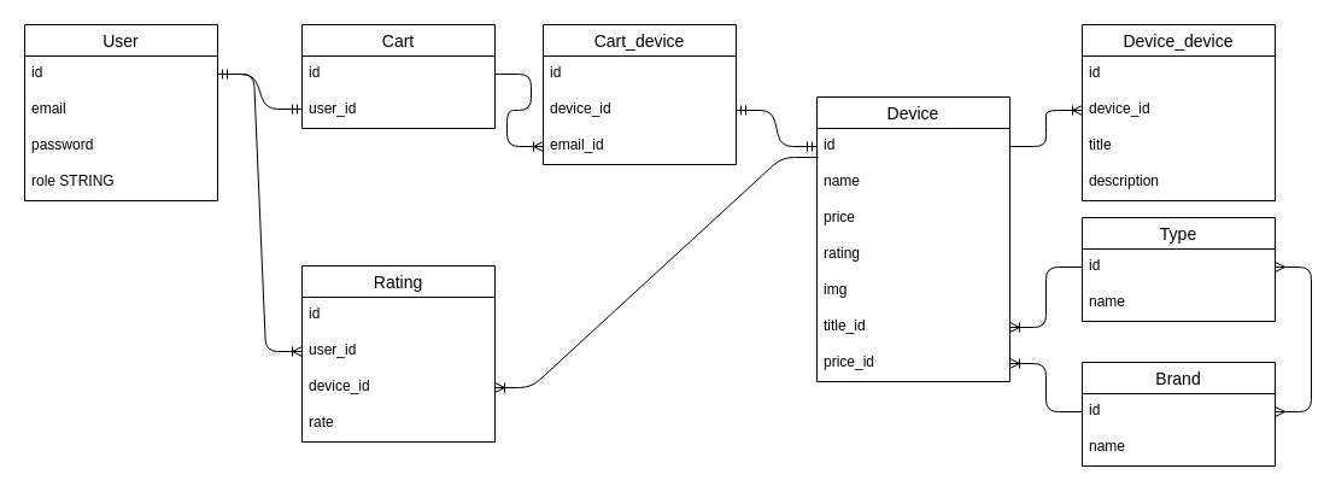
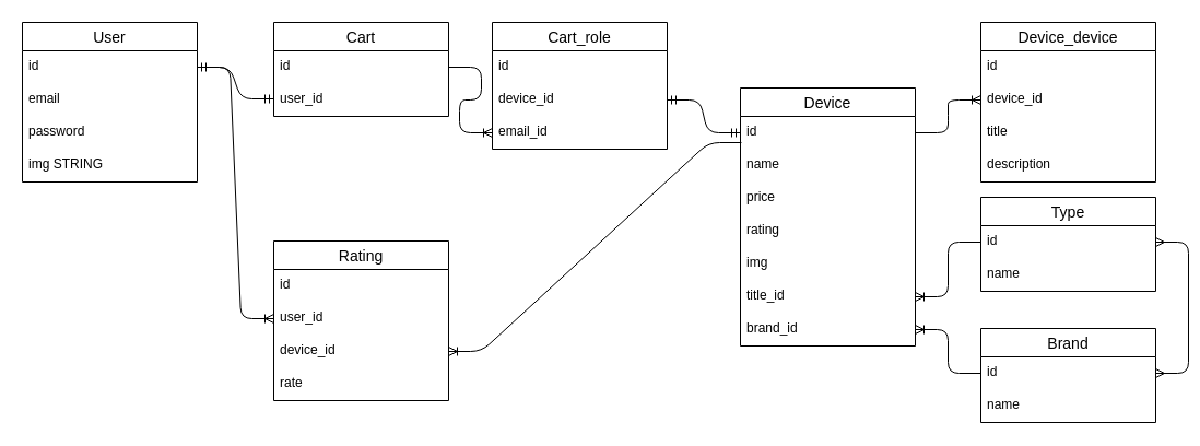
  <mxCell id="0" />
  <mxCell id="1" parent="0" />
  <mxCell id="2" value="User" style="swimlane;fontStyle=0;childLayout=stackLayout;horizontal=1;startSize=26;horizontalStack=0;resizeParent=1;resizeParentMax=0;resizeLast=0;collapsible=1;marginBottom=0;align=center;fontSize=14;" vertex="1" parent="1"><mxGeometry x="20" y="20" width="160" height="146" as="geometry" /></mxCell>
  <mxCell id="3" value="id" style="text;strokeColor=none;fillColor=none;spacingLeft=4;spacingRight=4;overflow=hidden;rotatable=0;points=[[0,0.5],[1,0.5]];portConstraint=eastwest;fontSize=12;" vertex="1" parent="2"><mxGeometry y="26" width="160" height="30" as="geometry" /></mxCell>
  <mxCell id="4" value="email" style="text;strokeColor=none;fillColor=none;spacingLeft=4;spacingRight=4;overflow=hidden;rotatable=0;points=[[0,0.5],[1,0.5]];portConstraint=eastwest;fontSize=12;" vertex="1" parent="2"><mxGeometry y="56" width="160" height="30" as="geometry" /></mxCell>
  <mxCell id="5" value="password" style="text;strokeColor=none;fillColor=none;spacingLeft=4;spacingRight=4;overflow=hidden;rotatable=0;points=[[0,0.5],[1,0.5]];portConstraint=eastwest;fontSize=12;" vertex="1" parent="2"><mxGeometry y="86" width="160" height="30" as="geometry" /></mxCell>
- <mxCell id="6" value="role STRING" style="text;strokeColor=none;fillColor=none;spacingLeft=4;spacingRight=4;overflow=hidden;rotatable=0;points=[[0,0.5],[1,0.5]];portConstraint=eastwest;fontSize=12;" vertex="1" parent="2"><mxGeometry y="116" width="160" height="30" as="geometry" /></mxCell>
+ <mxCell id="6" value="img STRING" style="text;strokeColor=none;fillColor=none;spacingLeft=4;spacingRight=4;overflow=hidden;rotatable=0;points=[[0,0.5],[1,0.5]];portConstraint=eastwest;fontSize=12;" vertex="1" parent="2"><mxGeometry y="116" width="160" height="30" as="geometry" /></mxCell>
  <mxCell id="7" value="Cart" style="swimlane;fontStyle=0;childLayout=stackLayout;horizontal=1;startSize=26;horizontalStack=0;resizeParent=1;resizeParentMax=0;resizeLast=0;collapsible=1;marginBottom=0;align=center;fontSize=14;" vertex="1" parent="1"><mxGeometry x="250" y="20" width="160" height="86" as="geometry" /></mxCell>
  <mxCell id="8" value="id" style="text;strokeColor=none;fillColor=none;spacingLeft=4;spacingRight=4;overflow=hidden;rotatable=0;points=[[0,0.5],[1,0.5]];portConstraint=eastwest;fontSize=12;" vertex="1" parent="7"><mxGeometry y="26" width="160" height="30" as="geometry" /></mxCell>
  <mxCell id="9" value="user_id" style="text;strokeColor=none;fillColor=none;spacingLeft=4;spacingRight=4;overflow=hidden;rotatable=0;points=[[0,0.5],[1,0.5]];portConstraint=eastwest;fontSize=12;" vertex="1" parent="7"><mxGeometry y="56" width="160" height="30" as="geometry" /></mxCell>
  <mxCell id="10" value="" style="edgeStyle=entityRelationEdgeStyle;fontSize=12;html=1;endArrow=ERmandOne;startArrow=ERmandOne;exitX=1;exitY=0.5;exitDx=0;exitDy=0;" edge="1" parent="1" source="3"><mxGeometry width="100" height="100" relative="1" as="geometry"><mxPoint x="150" y="190" as="sourcePoint" /><mxPoint x="250" y="90" as="targetPoint" /></mxGeometry></mxCell>
  <mxCell id="11" value="Device" style="swimlane;fontStyle=0;childLayout=stackLayout;horizontal=1;startSize=26;horizontalStack=0;resizeParent=1;resizeParentMax=0;resizeLast=0;collapsible=1;marginBottom=0;align=center;fontSize=14;" vertex="1" parent="1"><mxGeometry x="677" y="80" width="160" height="236" as="geometry" /></mxCell>
  <mxCell id="12" value="id" style="text;strokeColor=none;fillColor=none;spacingLeft=4;spacingRight=4;overflow=hidden;rotatable=0;points=[[0,0.5],[1,0.5]];portConstraint=eastwest;fontSize=12;" vertex="1" parent="11"><mxGeometry y="26" width="160" height="30" as="geometry" /></mxCell>
  <mxCell id="13" value="name" style="text;strokeColor=none;fillColor=none;spacingLeft=4;spacingRight=4;overflow=hidden;rotatable=0;points=[[0,0.5],[1,0.5]];portConstraint=eastwest;fontSize=12;" vertex="1" parent="11"><mxGeometry y="56" width="160" height="30" as="geometry" /></mxCell>
  <mxCell id="14" value="price" style="text;strokeColor=none;fillColor=none;spacingLeft=4;spacingRight=4;overflow=hidden;rotatable=0;points=[[0,0.5],[1,0.5]];portConstraint=eastwest;fontSize=12;" vertex="1" parent="11"><mxGeometry y="86" width="160" height="30" as="geometry" /></mxCell>
  <mxCell id="15" value="rating" style="text;strokeColor=none;fillColor=none;spacingLeft=4;spacingRight=4;overflow=hidden;rotatable=0;points=[[0,0.5],[1,0.5]];portConstraint=eastwest;fontSize=12;" vertex="1" parent="11"><mxGeometry y="116" width="160" height="30" as="geometry" /></mxCell>
  <mxCell id="16" value="img" style="text;strokeColor=none;fillColor=none;spacingLeft=4;spacingRight=4;overflow=hidden;rotatable=0;points=[[0,0.5],[1,0.5]];portConstraint=eastwest;fontSize=12;" vertex="1" parent="11"><mxGeometry y="146" width="160" height="30" as="geometry" /></mxCell>
  <mxCell id="17" value="title_id" style="text;strokeColor=none;fillColor=none;spacingLeft=4;spacingRight=4;overflow=hidden;rotatable=0;points=[[0,0.5],[1,0.5]];portConstraint=eastwest;fontSize=12;" vertex="1" parent="11"><mxGeometry y="176" width="160" height="30" as="geometry" /></mxCell>
- <mxCell id="18" value="price_id" style="text;strokeColor=none;fillColor=none;spacingLeft=4;spacingRight=4;overflow=hidden;rotatable=0;points=[[0,0.5],[1,0.5]];portConstraint=eastwest;fontSize=12;" vertex="1" parent="11"><mxGeometry y="206" width="160" height="30" as="geometry" /></mxCell>
+ <mxCell id="18" value="brand_id" style="text;strokeColor=none;fillColor=none;spacingLeft=4;spacingRight=4;overflow=hidden;rotatable=0;points=[[0,0.5],[1,0.5]];portConstraint=eastwest;fontSize=12;" vertex="1" parent="11"><mxGeometry y="206" width="160" height="30" as="geometry" /></mxCell>
  <mxCell id="19" value="Type" style="swimlane;fontStyle=0;childLayout=stackLayout;horizontal=1;startSize=26;horizontalStack=0;resizeParent=1;resizeParentMax=0;resizeLast=0;collapsible=1;marginBottom=0;align=center;fontSize=14;" vertex="1" parent="1"><mxGeometry x="897" y="180" width="160" height="86" as="geometry" /></mxCell>
  <mxCell id="20" value="id" style="text;strokeColor=none;fillColor=none;spacingLeft=4;spacingRight=4;overflow=hidden;rotatable=0;points=[[0,0.5],[1,0.5]];portConstraint=eastwest;fontSize=12;" vertex="1" parent="19"><mxGeometry y="26" width="160" height="30" as="geometry" /></mxCell>
  <mxCell id="21" value="name" style="text;strokeColor=none;fillColor=none;spacingLeft=4;spacingRight=4;overflow=hidden;rotatable=0;points=[[0,0.5],[1,0.5]];portConstraint=eastwest;fontSize=12;" vertex="1" parent="19"><mxGeometry y="56" width="160" height="30" as="geometry" /></mxCell>
  <mxCell id="22" value="Brand" style="swimlane;fontStyle=0;childLayout=stackLayout;horizontal=1;startSize=26;horizontalStack=0;resizeParent=1;resizeParentMax=0;resizeLast=0;collapsible=1;marginBottom=0;align=center;fontSize=14;" vertex="1" parent="1"><mxGeometry x="897" y="300" width="160" height="86" as="geometry" /></mxCell>
  <mxCell id="23" value="id" style="text;strokeColor=none;fillColor=none;spacingLeft=4;spacingRight=4;overflow=hidden;rotatable=0;points=[[0,0.5],[1,0.5]];portConstraint=eastwest;fontSize=12;" vertex="1" parent="22"><mxGeometry y="26" width="160" height="30" as="geometry" /></mxCell>
  <mxCell id="24" value="name" style="text;strokeColor=none;fillColor=none;spacingLeft=4;spacingRight=4;overflow=hidden;rotatable=0;points=[[0,0.5],[1,0.5]];portConstraint=eastwest;fontSize=12;" vertex="1" parent="22"><mxGeometry y="56" width="160" height="30" as="geometry" /></mxCell>
  <mxCell id="25" value="" style="edgeStyle=entityRelationEdgeStyle;fontSize=12;html=1;endArrow=ERoneToMany;entryX=1;entryY=0.5;entryDx=0;entryDy=0;exitX=0;exitY=0.5;exitDx=0;exitDy=0;" edge="1" parent="1" source="20" target="17"><mxGeometry width="100" height="100" relative="1" as="geometry"><mxPoint x="510" y="380" as="sourcePoint" /><mxPoint x="530" y="350" as="targetPoint" /></mxGeometry></mxCell>
  <mxCell id="26" value="" style="edgeStyle=entityRelationEdgeStyle;fontSize=12;html=1;endArrow=ERoneToMany;exitX=0;exitY=0.5;exitDx=0;exitDy=0;entryX=1;entryY=0.5;entryDx=0;entryDy=0;" edge="1" parent="1" source="23" target="18"><mxGeometry width="100" height="100" relative="1" as="geometry"><mxPoint x="430" y="450" as="sourcePoint" /><mxPoint x="530" y="350" as="targetPoint" /></mxGeometry></mxCell>
  <mxCell id="27" value="" style="edgeStyle=entityRelationEdgeStyle;fontSize=12;html=1;endArrow=ERmany;startArrow=ERmany;entryX=1;entryY=0.5;entryDx=0;entryDy=0;exitX=1;exitY=0.5;exitDx=0;exitDy=0;" edge="1" parent="1" source="23" target="20"><mxGeometry width="100" height="100" relative="1" as="geometry"><mxPoint x="430" y="450" as="sourcePoint" /><mxPoint x="530" y="350" as="targetPoint" /></mxGeometry></mxCell>
  <mxCell id="28" value="Device_device" style="swimlane;fontStyle=0;childLayout=stackLayout;horizontal=1;startSize=26;horizontalStack=0;resizeParent=1;resizeParentMax=0;resizeLast=0;collapsible=1;marginBottom=0;align=center;fontSize=14;" vertex="1" parent="1"><mxGeometry x="897" y="20" width="160" height="146" as="geometry" /></mxCell>
  <mxCell id="29" value="id" style="text;strokeColor=none;fillColor=none;spacingLeft=4;spacingRight=4;overflow=hidden;rotatable=0;points=[[0,0.5],[1,0.5]];portConstraint=eastwest;fontSize=12;" vertex="1" parent="28"><mxGeometry y="26" width="160" height="30" as="geometry" /></mxCell>
  <mxCell id="30" value="device_id" style="text;strokeColor=none;fillColor=none;spacingLeft=4;spacingRight=4;overflow=hidden;rotatable=0;points=[[0,0.5],[1,0.5]];portConstraint=eastwest;fontSize=12;" vertex="1" parent="28"><mxGeometry y="56" width="160" height="30" as="geometry" /></mxCell>
  <mxCell id="31" value="title" style="text;strokeColor=none;fillColor=none;spacingLeft=4;spacingRight=4;overflow=hidden;rotatable=0;points=[[0,0.5],[1,0.5]];portConstraint=eastwest;fontSize=12;" vertex="1" parent="28"><mxGeometry y="86" width="160" height="30" as="geometry" /></mxCell>
  <mxCell id="32" value="description" style="text;strokeColor=none;fillColor=none;spacingLeft=4;spacingRight=4;overflow=hidden;rotatable=0;points=[[0,0.5],[1,0.5]];portConstraint=eastwest;fontSize=12;" vertex="1" parent="28"><mxGeometry y="116" width="160" height="30" as="geometry" /></mxCell>
  <mxCell id="33" value="" style="edgeStyle=entityRelationEdgeStyle;fontSize=12;html=1;endArrow=ERoneToMany;exitX=1;exitY=0.5;exitDx=0;exitDy=0;entryX=0;entryY=0.5;entryDx=0;entryDy=0;" edge="1" parent="1" source="12" target="30"><mxGeometry width="100" height="100" relative="1" as="geometry"><mxPoint x="430" y="450" as="sourcePoint" /><mxPoint x="530" y="350" as="targetPoint" /></mxGeometry></mxCell>
- <mxCell id="34" value="Cart_device" style="swimlane;fontStyle=0;childLayout=stackLayout;horizontal=1;startSize=26;horizontalStack=0;resizeParent=1;resizeParentMax=0;resizeLast=0;collapsible=1;marginBottom=0;align=center;fontSize=14;" vertex="1" parent="1"><mxGeometry x="450" y="20" width="160" height="116" as="geometry" /></mxCell>
+ <mxCell id="34" value="Cart_role" style="swimlane;fontStyle=0;childLayout=stackLayout;horizontal=1;startSize=26;horizontalStack=0;resizeParent=1;resizeParentMax=0;resizeLast=0;collapsible=1;marginBottom=0;align=center;fontSize=14;" vertex="1" parent="1"><mxGeometry x="450" y="20" width="160" height="116" as="geometry" /></mxCell>
  <mxCell id="35" value="id" style="text;strokeColor=none;fillColor=none;spacingLeft=4;spacingRight=4;overflow=hidden;rotatable=0;points=[[0,0.5],[1,0.5]];portConstraint=eastwest;fontSize=12;" vertex="1" parent="34"><mxGeometry y="26" width="160" height="30" as="geometry" /></mxCell>
  <mxCell id="36" value="device_id" style="text;strokeColor=none;fillColor=none;spacingLeft=4;spacingRight=4;overflow=hidden;rotatable=0;points=[[0,0.5],[1,0.5]];portConstraint=eastwest;fontSize=12;" vertex="1" parent="34"><mxGeometry y="56" width="160" height="30" as="geometry" /></mxCell>
  <mxCell id="37" value="email_id" style="text;strokeColor=none;fillColor=none;spacingLeft=4;spacingRight=4;overflow=hidden;rotatable=0;points=[[0,0.5],[1,0.5]];portConstraint=eastwest;fontSize=12;" vertex="1" parent="34"><mxGeometry y="86" width="160" height="30" as="geometry" /></mxCell>
  <mxCell id="38" value="" style="edgeStyle=entityRelationEdgeStyle;fontSize=12;html=1;endArrow=ERoneToMany;exitX=1;exitY=0.5;exitDx=0;exitDy=0;entryX=0;entryY=0.5;entryDx=0;entryDy=0;" edge="1" parent="1" source="8" target="37"><mxGeometry width="100" height="100" relative="1" as="geometry"><mxPoint x="370" y="390" as="sourcePoint" /><mxPoint x="470" y="290" as="targetPoint" /></mxGeometry></mxCell>
  <mxCell id="39" value="" style="edgeStyle=entityRelationEdgeStyle;fontSize=12;html=1;endArrow=ERmandOne;startArrow=ERmandOne;exitX=1;exitY=0.5;exitDx=0;exitDy=0;entryX=0;entryY=0.5;entryDx=0;entryDy=0;" edge="1" parent="1" source="36" target="12"><mxGeometry width="100" height="100" relative="1" as="geometry"><mxPoint x="370" y="390" as="sourcePoint" /><mxPoint x="640" y="120" as="targetPoint" /></mxGeometry></mxCell>
  <mxCell id="40" value="Rating" style="swimlane;fontStyle=0;childLayout=stackLayout;horizontal=1;startSize=26;horizontalStack=0;resizeParent=1;resizeParentMax=0;resizeLast=0;collapsible=1;marginBottom=0;align=center;fontSize=14;" vertex="1" parent="1"><mxGeometry x="250" y="220" width="160" height="146" as="geometry" /></mxCell>
  <mxCell id="41" value="id" style="text;strokeColor=none;fillColor=none;spacingLeft=4;spacingRight=4;overflow=hidden;rotatable=0;points=[[0,0.5],[1,0.5]];portConstraint=eastwest;fontSize=12;" vertex="1" parent="40"><mxGeometry y="26" width="160" height="30" as="geometry" /></mxCell>
  <mxCell id="42" value="user_id" style="text;strokeColor=none;fillColor=none;spacingLeft=4;spacingRight=4;overflow=hidden;rotatable=0;points=[[0,0.5],[1,0.5]];portConstraint=eastwest;fontSize=12;" vertex="1" parent="40"><mxGeometry y="56" width="160" height="30" as="geometry" /></mxCell>
  <mxCell id="43" value="device_id" style="text;strokeColor=none;fillColor=none;spacingLeft=4;spacingRight=4;overflow=hidden;rotatable=0;points=[[0,0.5],[1,0.5]];portConstraint=eastwest;fontSize=12;" vertex="1" parent="40"><mxGeometry y="86" width="160" height="30" as="geometry" /></mxCell>
  <mxCell id="44" value="rate" style="text;strokeColor=none;fillColor=none;spacingLeft=4;spacingRight=4;overflow=hidden;rotatable=0;points=[[0,0.5],[1,0.5]];portConstraint=eastwest;fontSize=12;" vertex="1" parent="40"><mxGeometry y="116" width="160" height="30" as="geometry" /></mxCell>
  <mxCell id="45" value="" style="edgeStyle=entityRelationEdgeStyle;fontSize=12;html=1;endArrow=ERoneToMany;entryX=0;entryY=0.5;entryDx=0;entryDy=0;exitX=1;exitY=0.5;exitDx=0;exitDy=0;" edge="1" parent="1" source="3" target="42"><mxGeometry width="100" height="100" relative="1" as="geometry"><mxPoint x="212" y="150" as="sourcePoint" /><mxPoint x="470" y="290" as="targetPoint" /></mxGeometry></mxCell>
  <mxCell id="46" value="" style="edgeStyle=entityRelationEdgeStyle;fontSize=12;html=1;endArrow=ERoneToMany;entryX=1;entryY=0.5;entryDx=0;entryDy=0;exitX=0.006;exitY=0.8;exitDx=0;exitDy=0;exitPerimeter=0;" edge="1" parent="1" source="12" target="43"><mxGeometry width="100" height="100" relative="1" as="geometry"><mxPoint x="550" y="210" as="sourcePoint" /><mxPoint x="470" y="290" as="targetPoint" /></mxGeometry></mxCell>
